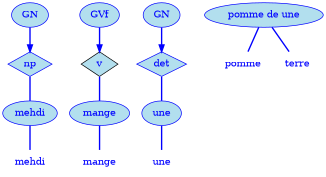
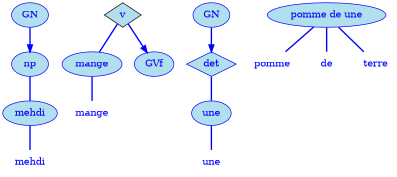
  digraph {
    node [fillcolor=lightblue2 fontcolor=blue shape=plaintext color=blue style=filled]
    edge [arrowhead=none color=blue fontcolor=blue minlen=1 style=bold]
    n1 [height=0.50 label=mehdi width=0.81 color="" style=""]
    n2 [height=0.50 label=mehdi shape=ellipse width=1.11]
-   n3 [height=0.50 label=np shape=diamond width=0.75]
+   n3 [height=0.50 label=np shape=ellipse width=0.75]
    n4 [arrowhead=doubleoctagon height=0.50 label=GN width=0.75 shape=""]
    n5 [height=0.50 label=mange width=0.86 color="" style=""]
    n6 [height=0.50 label=mange shape=ellipse width=1.22]
    n7 [color=black height=0.50 label=v shape=diamond width=0.75]
    n8 [arrowhead=doubleoctagon height=0.50 label=GVf width=0.81 shape=""]
    n9 [height=0.50 label=une width=0.75 color="" style=""]
    n10 [height=0.50 label=une shape=ellipse width=0.81]
    n11 [height=0.50 label=det shape=diamond width=0.75]
    n12 [height=0.50 label=pomme width=0.92 color="" style=""]
+   n13 [height=0.50 label=de width=0.75 color="" style=""]
    n14 [height=0.50 label=terre width=0.75 color="" style=""]
    n15 [height=0.50 label="pomme de une" shape=ellipse width=2.42]
    n16 [arrowhead=doubleoctagon height=0.50 label=GN width=0.75 shape=""]
    n2 -> n1
    n3 -> n2
    n4 -> n3 [shape=normal arrowhead=""]
    n6 -> n5
    n7 -> n6
-   n8 -> n7 [shape=normal arrowhead=""]
+   n7 -> n8 [shape=normal arrowhead=""]
    n10 -> n9
    n11 -> n10
    n15 -> n12
+   n15 -> n13
    n15 -> n14
    n16 -> n11 [shape=normal arrowhead=""]
  }
